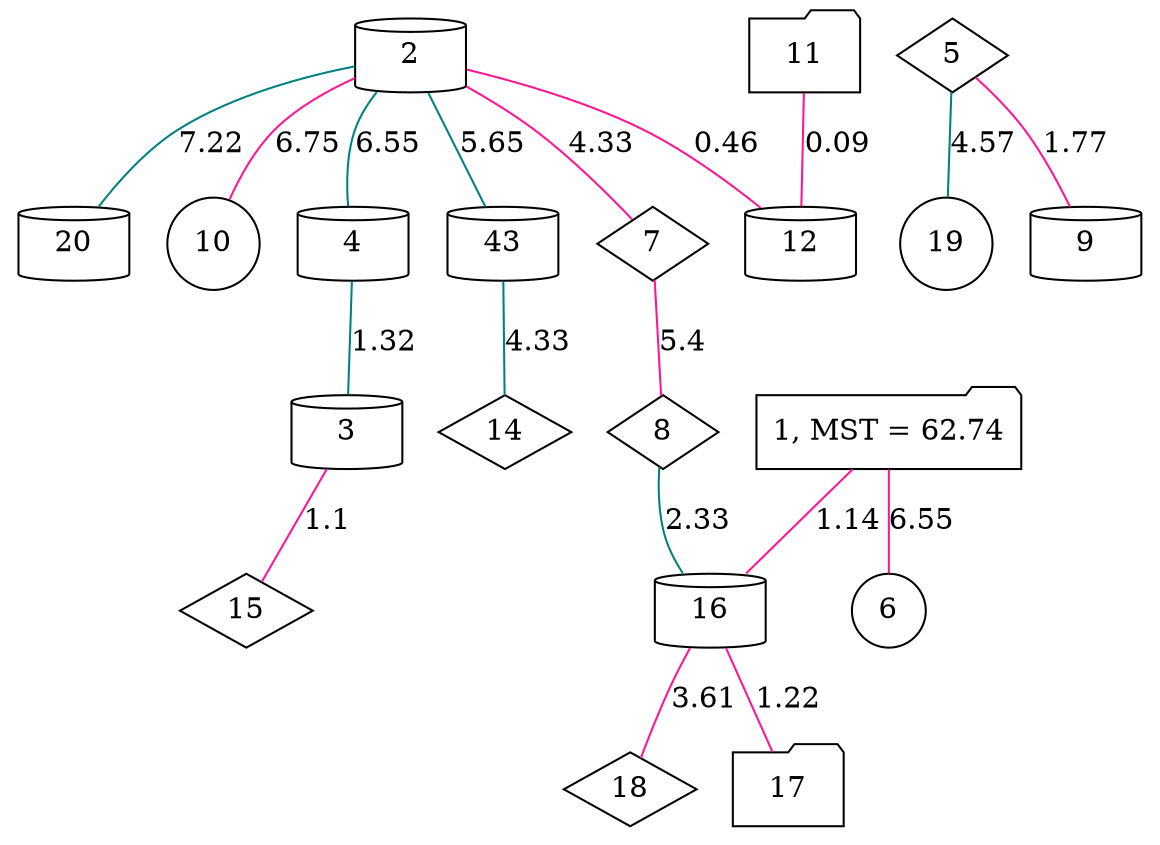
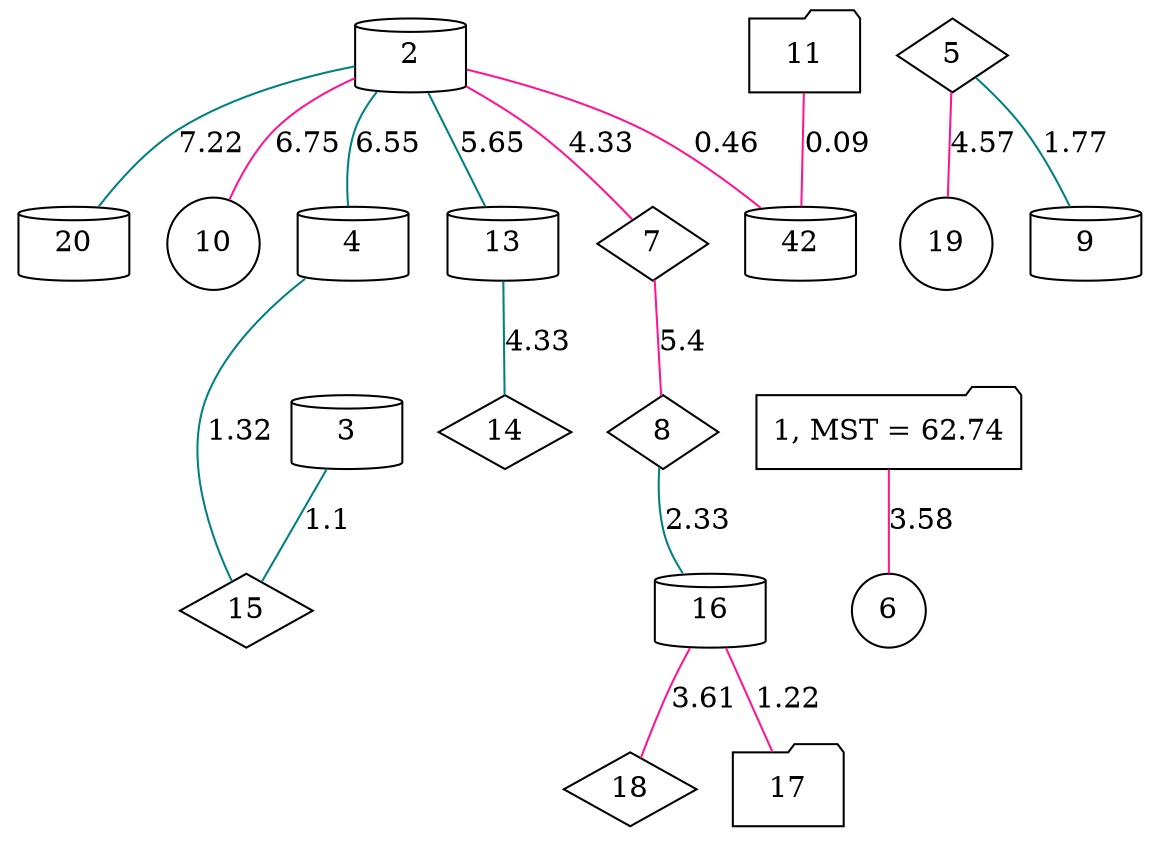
  graph {
    node [shape=cylinder]
    edge [color=deeppink]
    2
    20
    10 [shape=circle]
    4
-   13 [label=43]
+   13
    7 [shape=diamond]
-   12
+   12 [label=42]
    15 [shape=diamond]
    14 [shape=diamond]
    8 [shape=diamond]
    16
    18 [shape=diamond]
    17 [shape=folder]
    5 [shape=diamond]
    19 [shape=circle]
    9
    n17 [label="1, MST = 62.74" shape=folder]
    6 [shape=circle]
    11 [shape=folder]
    3
    2 -- 20 [color=teal label=7.22]
    2 -- 10 [label=6.75]
    2 -- 4 [color=teal label=6.55]
    2 -- 13 [color=teal label=5.65]
    2 -- 7 [label=4.33]
    2 -- 12 [label=0.46]
-   4 -- 3 [color=teal label=1.32]
+   4 -- 15 [color=teal label=1.32]
    13 -- 14 [color=teal label=4.33]
    7 -- 8 [label=5.4]
    8 -- 16 [color=teal label=2.33]
    16 -- 18 [label=3.61]
    16 -- 17 [label=1.22]
-   5 -- 19 [color=teal label=4.57]
-   5 -- 9 [label=1.77]
-   n17 -- 16 [label=1.14]
-   n17 -- 6 [label=6.55]
+   5 -- 19 [label=4.57]
+   5 -- 9 [color=teal label=1.77]
+   n17 -- 6 [label=3.58]
    11 -- 12 [label=0.09]
-   3 -- 15 [label=1.1]
+   3 -- 15 [color=teal label=1.1]
  }
